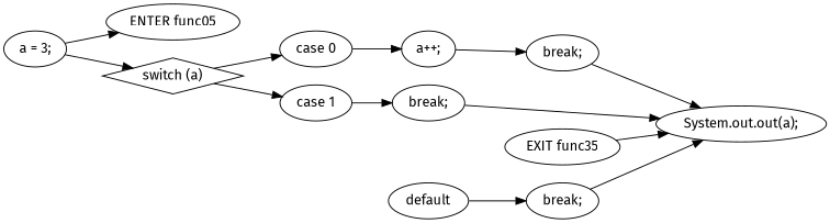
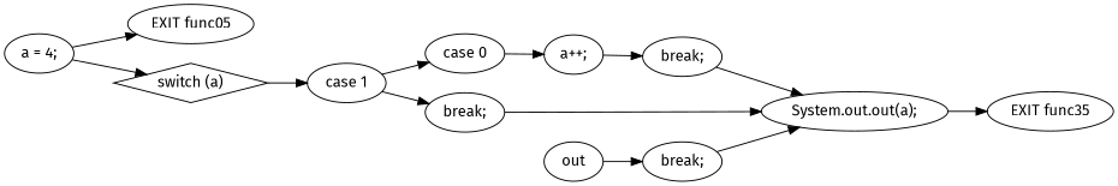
  digraph {
    fontname="Fira Sans"
    rankdir=LR
    node [fontname="Fira Sans"]
    edge [fontname="Fira Sans"]
-   n1 [label="ENTER func05"]
-   n2 [label="a = 3;"]
+   n1 [label="EXIT func05"]
+   n2 [label="a = 4;"]
    n3 [label="switch (a)" shape=diamond]
    n4 [label="EXIT func35"]
    n5 [label="case 0"]
    n6 [label="case 1"]
    n7 [label="a++;"]
    n8 [label="break;"]
-   n9 [label=default]
+   n9 [label=out]
    n10 [label="break;"]
    n11 [label="break;"]
    n12 [label="System.out.out(a);"]
    n2 -> n1
    n2 -> n3
-   n3 -> n5
+   n6 -> n5
    n3 -> n6
    n5 -> n7
    n6 -> n8
    n7 -> n11
    n8 -> n12
    n9 -> n10
    n10 -> n12
    n11 -> n12
-   n4 -> n12
+   n12 -> n4
  }
